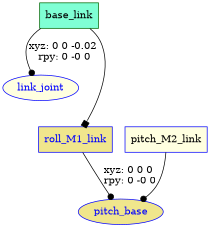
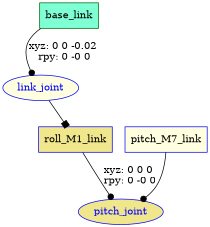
  digraph {
    node [color=blue fillcolor=lightyellow shape=box style=filled]
    edge [arrowhead=dot]
    n1 [color=darkgreen fillcolor=aquamarine label=base_link]
    n2 [fontcolor=blue label=link_joint shape=ellipse]
-   n3 [fillcolor=khaki label=roll_M1_link fontcolor=blue]
-   pitch_joint [fillcolor=khaki fontcolor=blue shape=ellipse label=pitch_base]
-   n5 [label=pitch_M2_link]
+   n3 [fillcolor=khaki label=roll_M1_link]
+   pitch_joint [fillcolor=khaki fontcolor=blue shape=ellipse]
+   n5 [label=pitch_M7_link]
    n1 -> n2 [label="xyz: 0 0 -0.02 \nrpy: 0 -0 0"]
-   n1 -> n3 [arrowhead=box]
+   n2 -> n3 [arrowhead=box]
    n3 -> pitch_joint [label="xyz: 0 0 0 \nrpy: 0 -0 0"]
    n5 -> pitch_joint
  }
